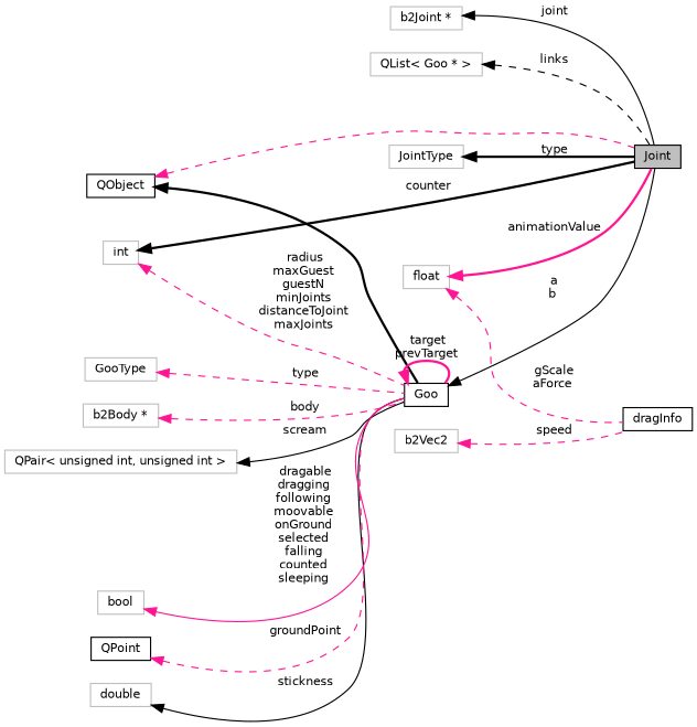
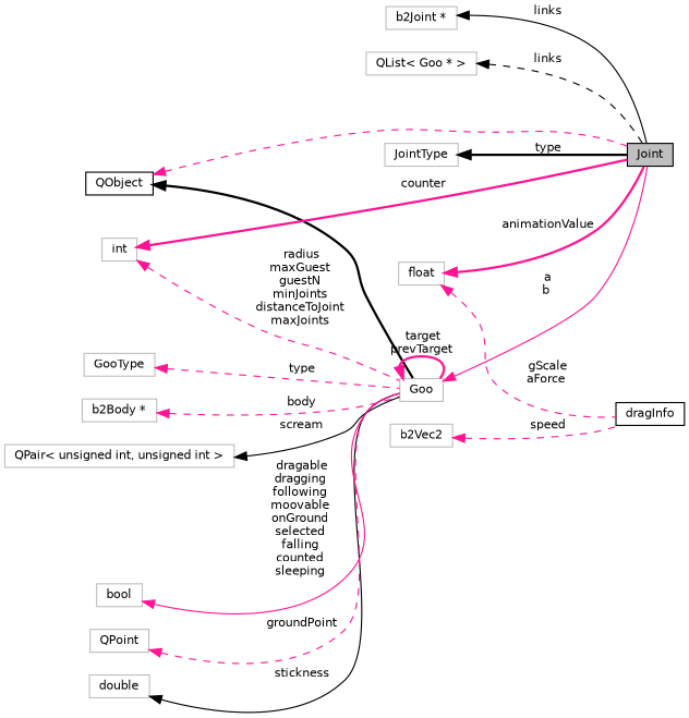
  digraph {
    rankdir=LR
    node [color=grey75 fillcolor=white fontname=Helvetica fontsize=10 shape=record style=filled]
    edge [color=deeppink dir=back fontname=Helvetica fontsize=10 labelfontname=Helvetica labelfontsize=10 style=dashed]
    n1 [color=black fillcolor=grey75 fontcolor=black height=0.2 label=Joint width=0.4]
    n2 [color=black height=0.2 label=QObject width=0.4]
-   n3 [color=black height=0.2 label=Goo width=0.4]
+   n3 [height=0.2 label=Goo width=0.4]
    n4 [height=0.2 label="b2Joint *" width=0.4]
    n5 [height=0.2 label="QList\< Goo * \>" width=0.4]
    n6 [height=0.2 label=double width=0.4]
    n7 [height=0.2 label=GooType width=0.4]
    n8 [color=black height=0.2 label=dragInfo width=0.4]
    n9 [height=0.2 label=b2Vec2 width=0.4]
    n10 [height=0.2 label=float width=0.4]
    n11 [height=0.2 label="b2Body *" width=0.4]
    n12 [height=0.2 label="QPair\< unsigned int, unsigned int \>" width=0.4]
    n13 [height=0.2 label=int width=0.4]
    n14 [height=0.2 label=bool width=0.4]
-   n15 [color=black height=0.2 label=QPoint width=0.4]
+   n15 [height=0.2 label=QPoint width=0.4]
    n16 [height=0.2 label=JointType width=0.4]
    n2 -> n1
    n2 -> n3 [color=black style=bold]
-   n3 -> n1 [color=black label=" a\nb" style=solid]
+   n3 -> n1 [label=" a\nb" style=solid]
    n3 -> n3 [label=" target\nprevTarget" style=bold]
-   n4 -> n1 [color=black label=" joint" style=solid]
+   n4 -> n1 [color=black label=" links" style=solid]
    n5 -> n1 [color=black label=" links"]
    n6 -> n3 [color=black label=" stickness" style=solid]
    n7 -> n3 [label=" type"]
    n9 -> n8 [label=" speed"]
    n10 -> n1 [label=" animationValue" style=bold]
    n10 -> n8 [label=" gScale\naForce"]
    n11 -> n3 [label=" body"]
    n12 -> n3 [color=black label=" scream" style=solid]
-   n13 -> n1 [color=black label=" counter" style=bold]
+   n13 -> n1 [label=" counter" style=bold]
    n13 -> n3 [label=" radius\nmaxGuest\nguestN\nminJoints\ndistanceToJoint\nmaxJoints"]
    n14 -> n3 [label=" dragable\ndragging\nfollowing\nmoovable\nonGround\nselected\nfalling\ncounted\nsleeping" style=solid]
    n15 -> n3 [label=" groundPoint"]
    n16 -> n1 [color=black label=" type" style=bold]
  }
